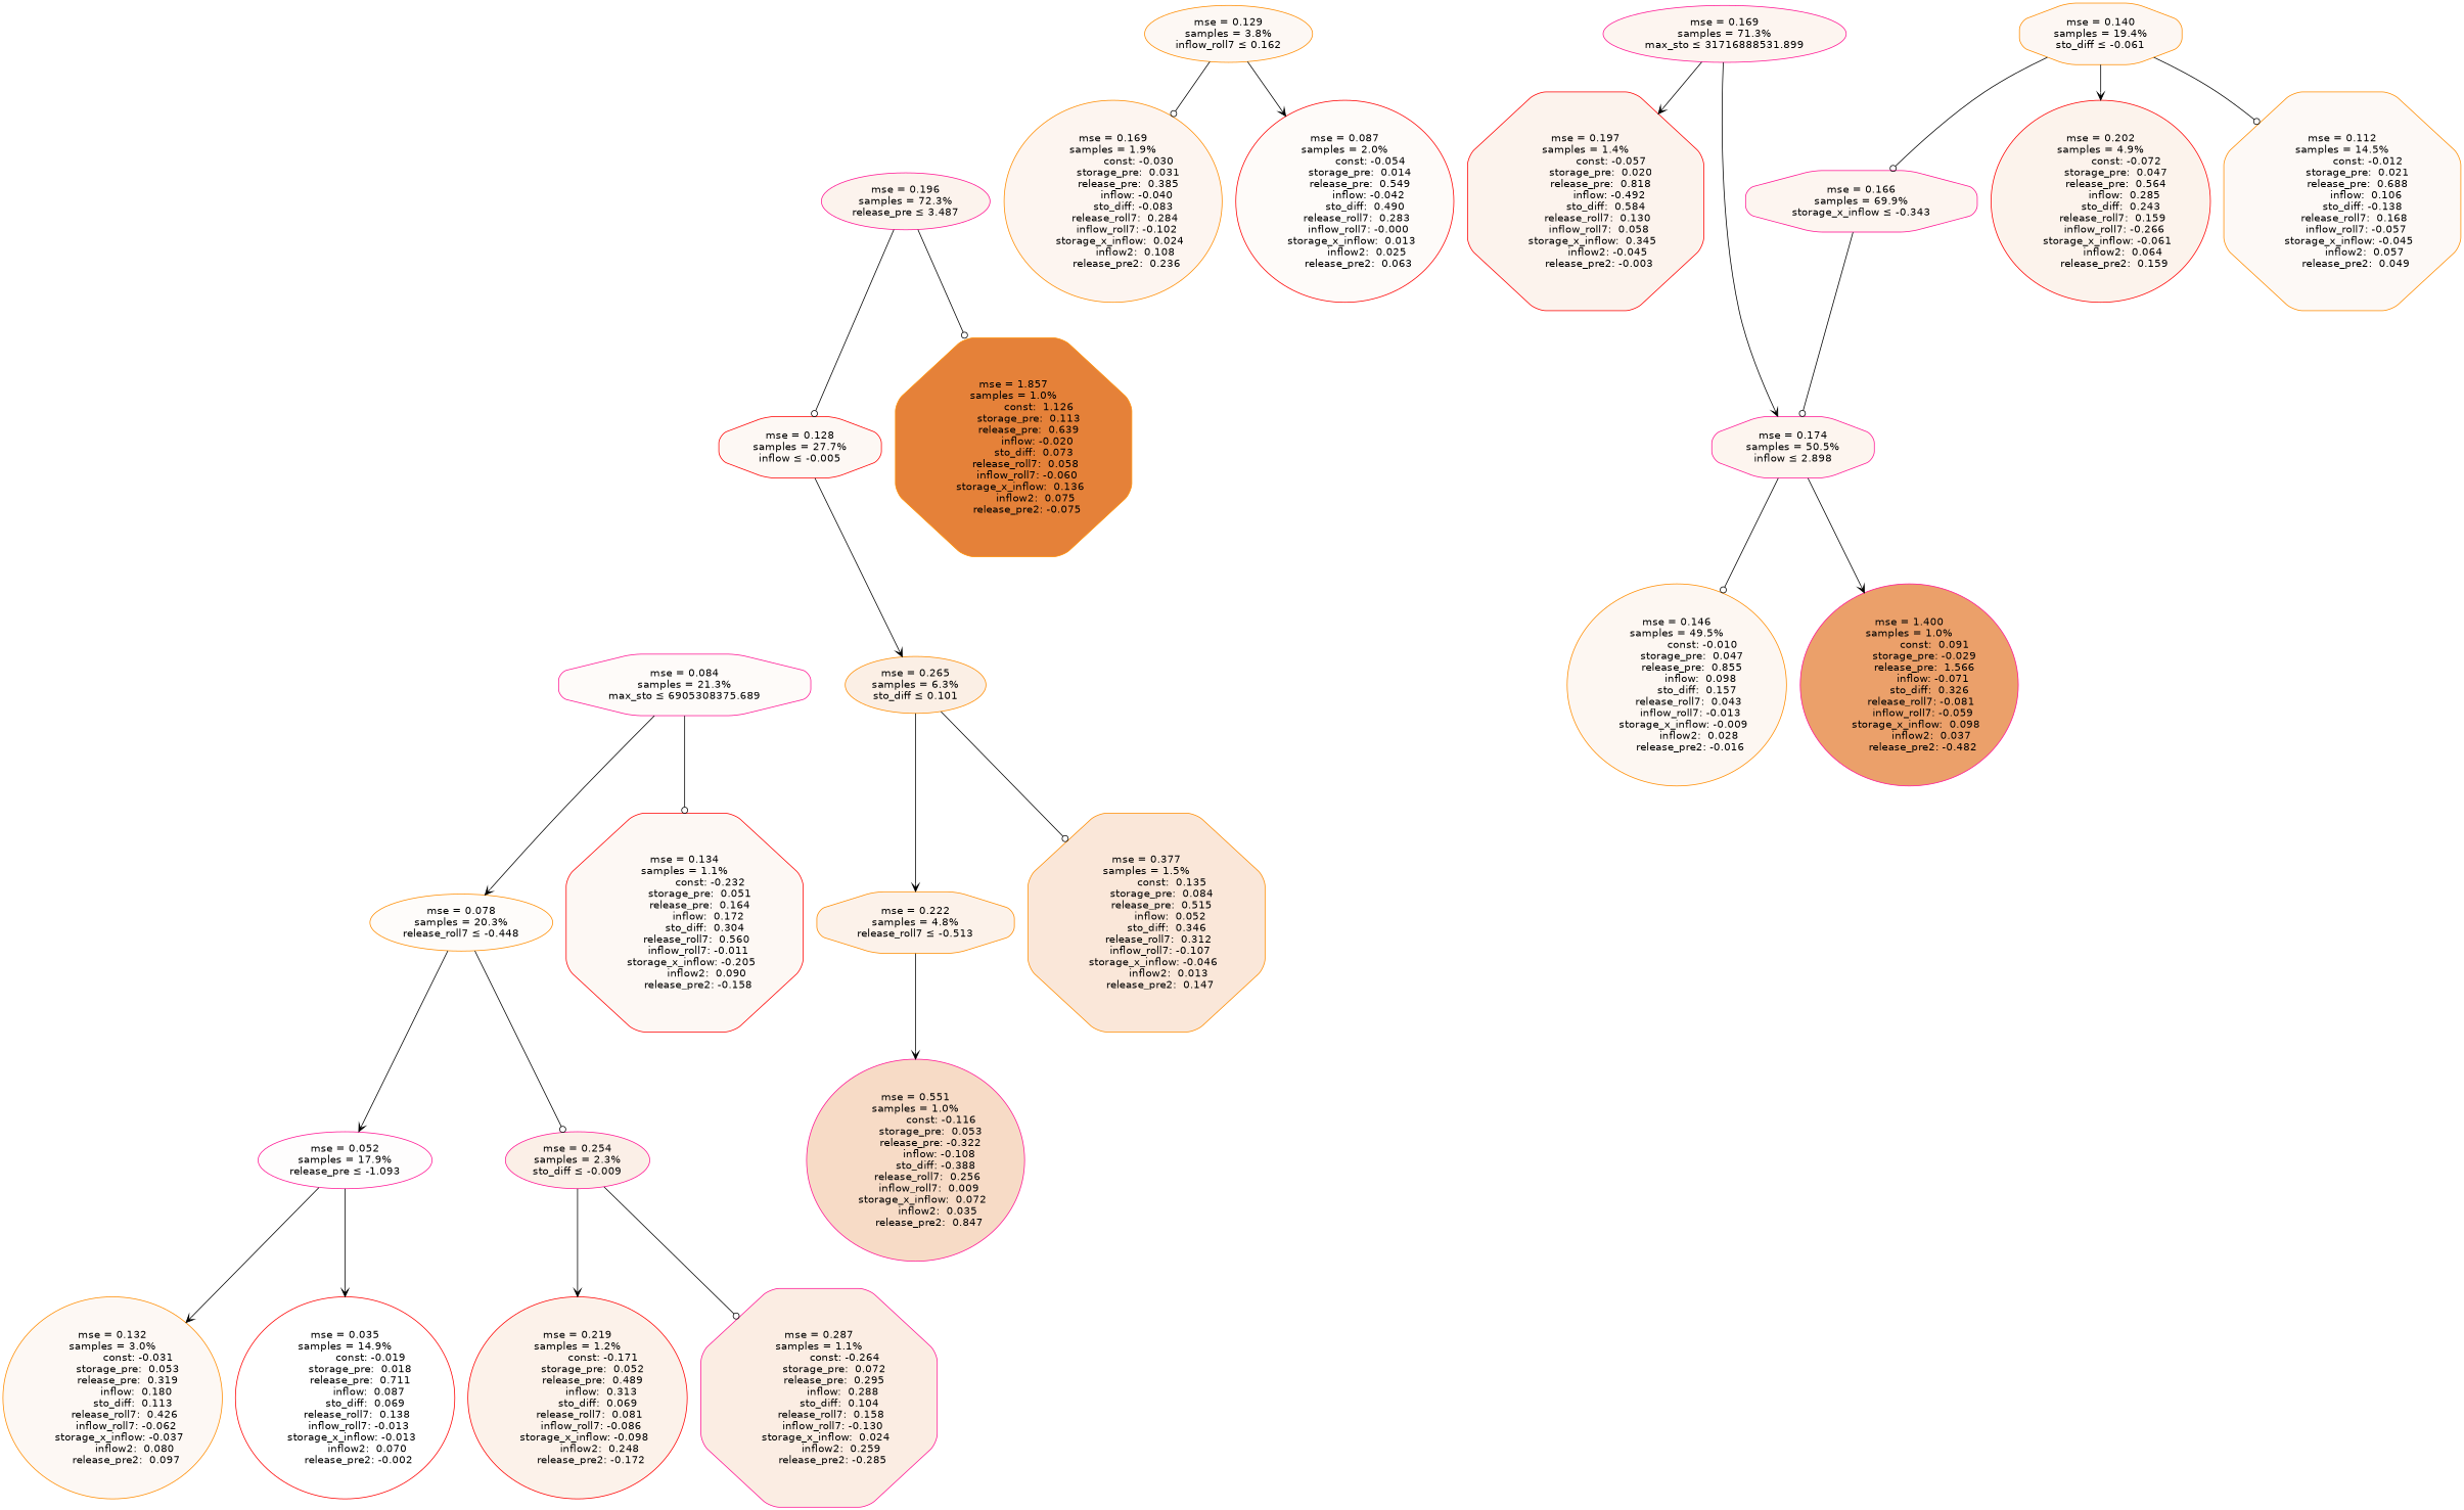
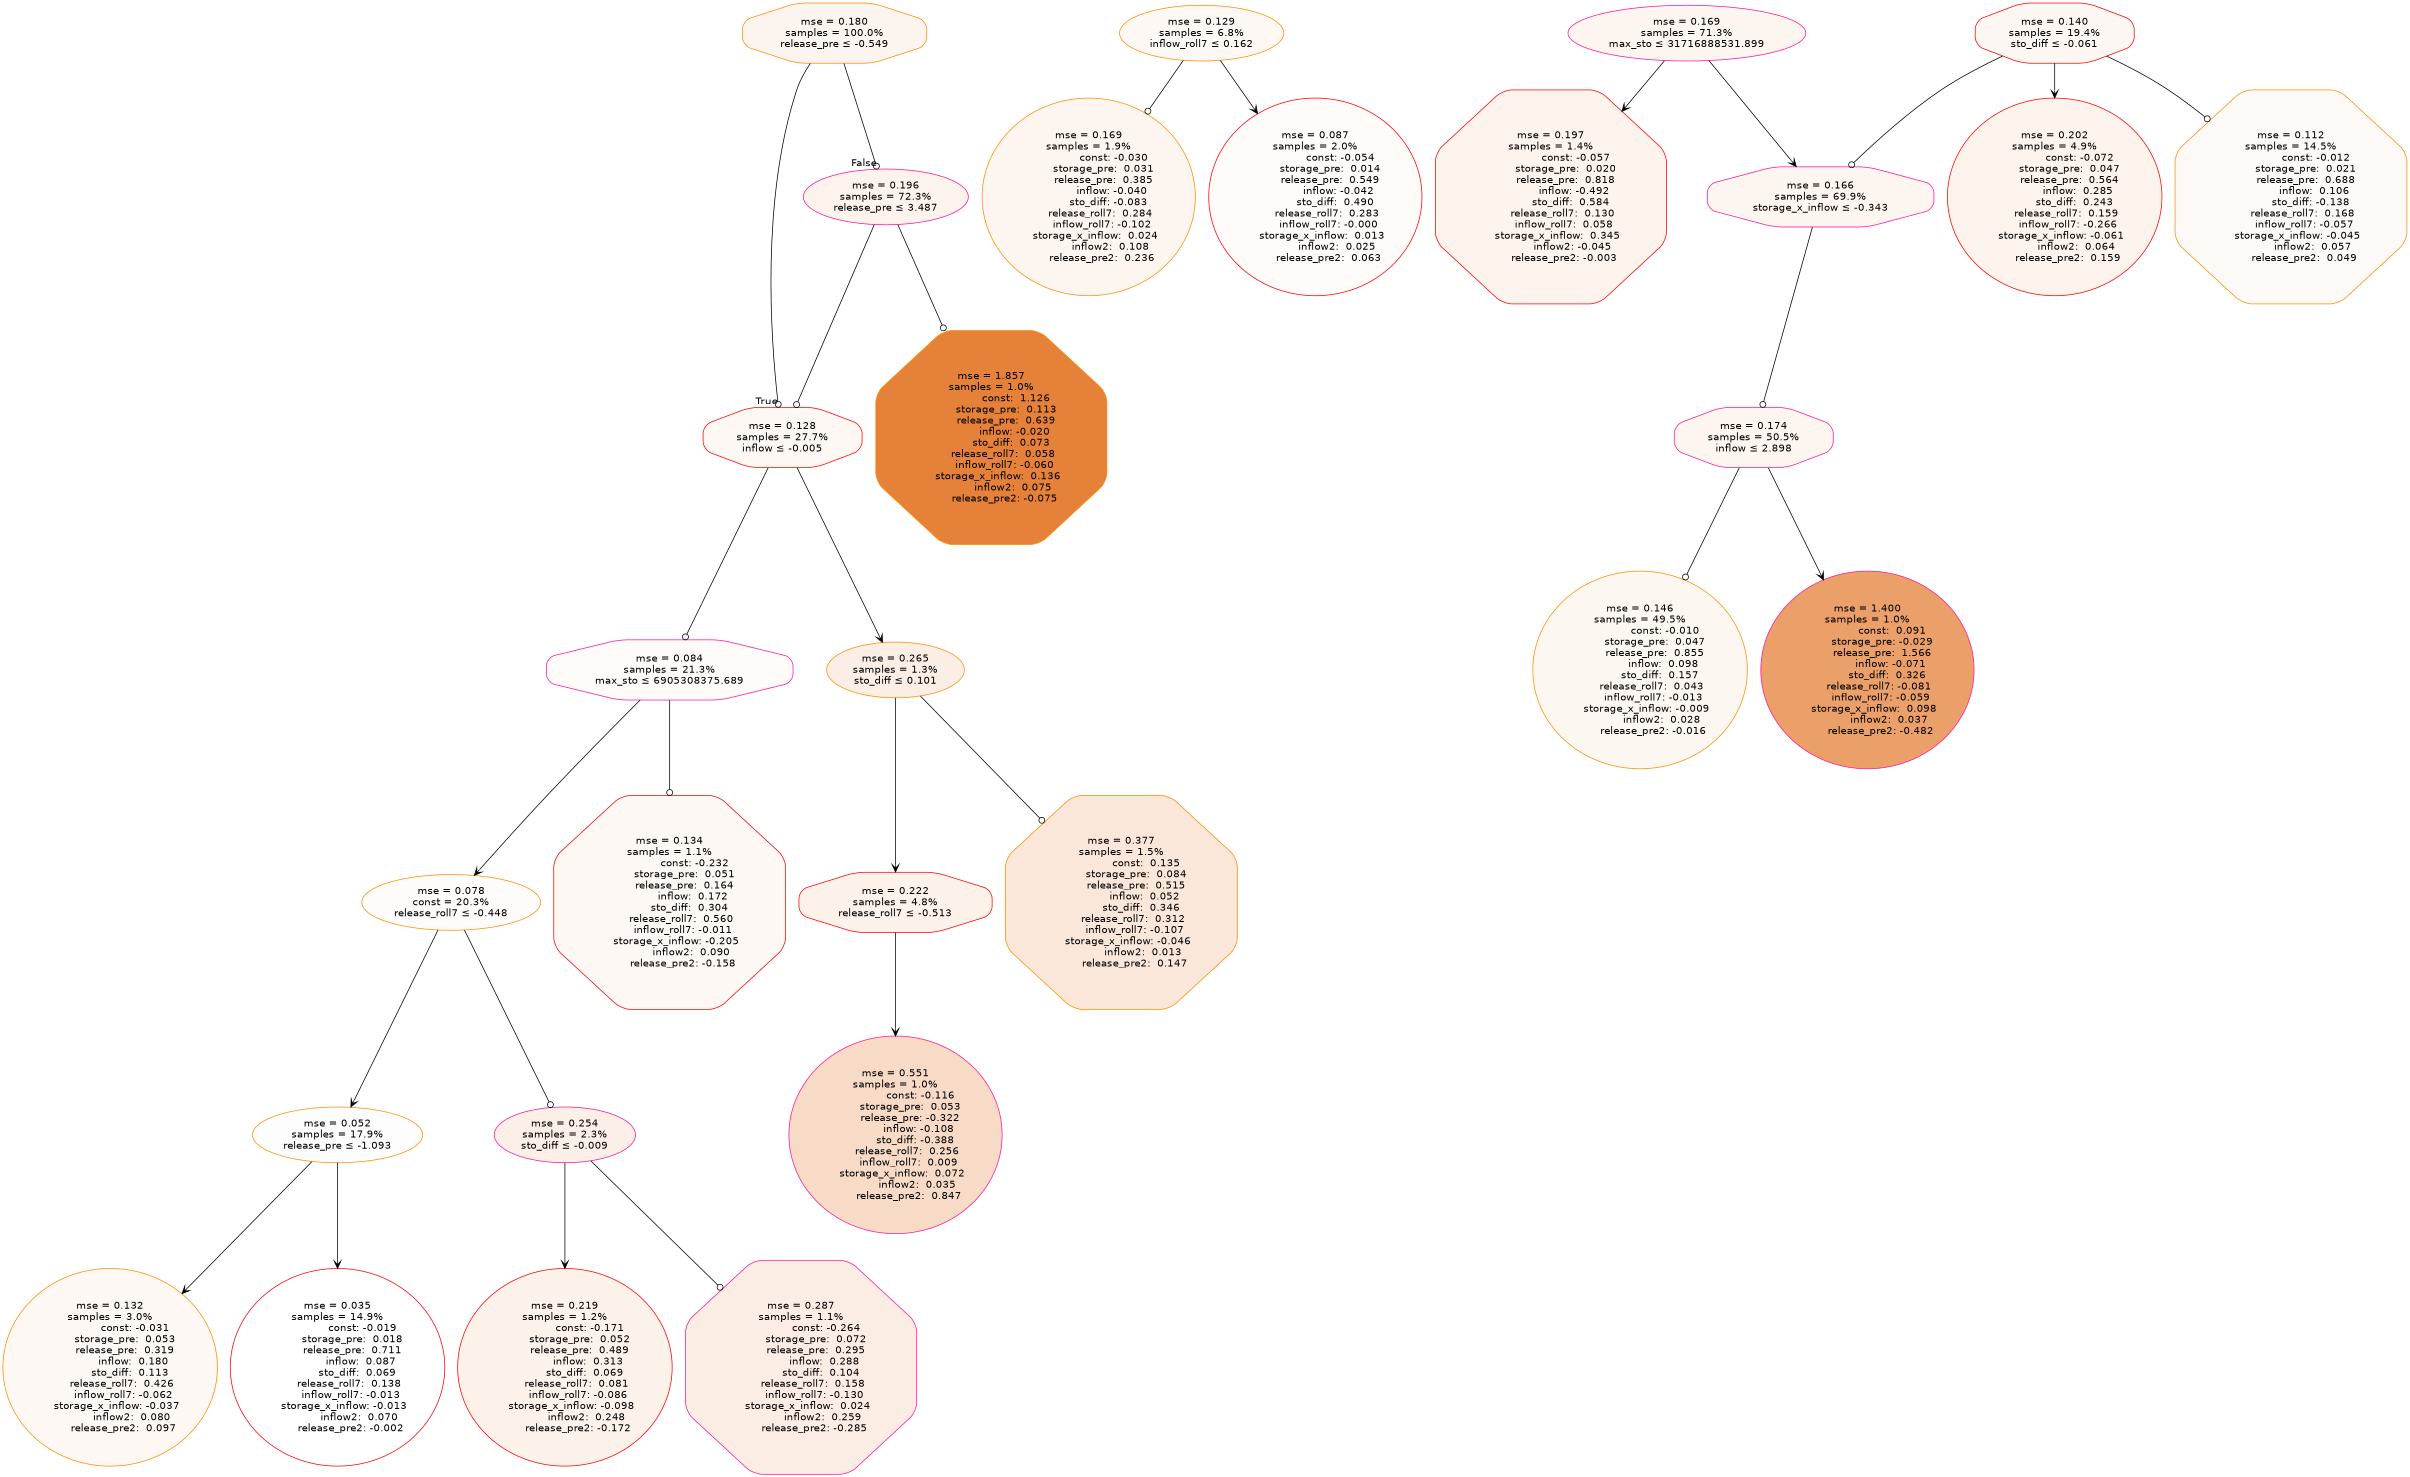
  digraph {
    node [color=darkorange fillcolor="#fdf8f4" fontname=helvetica shape=ellipse style="filled, rounded"]
    edge [arrowhead=odot fontname=helvetica]
+   n1 [fillcolor="#fcf4ef" label="mse = 0.180\nsamples = 100.0%\nrelease_pre &le; -0.549" shape=octagon]
    n2 [color=red label="mse = 0.128\nsamples = 27.7%\ninflow &le; -0.005" shape=octagon]
    n3 [color=deeppink fillcolor="#fcf3ed" label="mse = 0.196\nsamples = 72.3%\nrelease_pre &le; 3.487"]
    n4 [color=deeppink fillcolor="#fefbf9" label="mse = 0.084\nsamples = 21.3%\nmax_sto &le; 6905308375.689" shape=octagon]
-   n5 [fillcolor="#fbefe5" label="mse = 0.265\nsamples = 6.3%\nsto_diff &le; 0.101"]
+   n5 [fillcolor="#fbefe5" label="mse = 0.265\nsamples = 1.3%\nsto_diff &le; 0.101"]
    n6 [fillcolor="#e58139" label="mse = 1.857\nsamples = 1.0%\n               const:  1.126\n         storage_pre:  0.113\n         release_pre:  0.639\n              inflow: -0.020\n            sto_diff:  0.073\n       release_roll7:  0.058\n        inflow_roll7: -0.060\n    storage_x_inflow:  0.136\n             inflow2:  0.075\n        release_pre2: -0.075" shape=octagon]
-   n7 [fillcolor="#fefcfa" label="mse = 0.078\nsamples = 20.3%\nrelease_roll7 &le; -0.448"]
+   n7 [fillcolor="#fefcfa" label="mse = 0.078\nconst = 20.3%\nrelease_roll7 &le; -0.448"]
    n8 [color=red label="mse = 0.134\nsamples = 1.1%\n               const: -0.232\n         storage_pre:  0.051\n         release_pre:  0.164\n              inflow:  0.172\n            sto_diff:  0.304\n       release_roll7:  0.560\n        inflow_roll7: -0.011\n    storage_x_inflow: -0.205\n             inflow2:  0.090\n        release_pre2: -0.158" shape=octagon]
-   n9 [fillcolor="#fcf2ea" label="mse = 0.222\nsamples = 4.8%\nrelease_roll7 &le; -0.513" shape=octagon]
+   n9 [color=red fillcolor="#fcf2ea" label="mse = 0.222\nsamples = 4.8%\nrelease_roll7 &le; -0.513" shape=octagon]
    n10 [fillcolor="#fae7d9" label="mse = 0.377\nsamples = 1.5%\n               const:  0.135\n         storage_pre:  0.084\n         release_pre:  0.515\n              inflow:  0.052\n            sto_diff:  0.346\n       release_roll7:  0.312\n        inflow_roll7: -0.107\n    storage_x_inflow: -0.046\n             inflow2:  0.013\n        release_pre2:  0.147" shape=octagon]
-   n11 [color=deeppink fillcolor="#fefdfd" label="mse = 0.052\nsamples = 17.9%\nrelease_pre &le; -1.093"]
+   n11 [fillcolor="#fefdfd" label="mse = 0.052\nsamples = 17.9%\nrelease_pre &le; -1.093"]
    n12 [color=deeppink fillcolor="#fbefe7" label="mse = 0.254\nsamples = 2.3%\nsto_diff &le; -0.009"]
    n13 [label="mse = 0.132\nsamples = 3.0%\n               const: -0.031\n         storage_pre:  0.053\n         release_pre:  0.319\n              inflow:  0.180\n            sto_diff:  0.113\n       release_roll7:  0.426\n        inflow_roll7: -0.062\n    storage_x_inflow: -0.037\n             inflow2:  0.080\n        release_pre2:  0.097"]
    n14 [color=red fillcolor="#ffffff" label="mse = 0.035\nsamples = 14.9%\n               const: -0.019\n         storage_pre:  0.018\n         release_pre:  0.711\n              inflow:  0.087\n            sto_diff:  0.069\n       release_roll7:  0.138\n        inflow_roll7: -0.013\n    storage_x_inflow: -0.013\n             inflow2:  0.070\n        release_pre2: -0.002"]
    n15 [color=red fillcolor="#fcf2ea" label="mse = 0.219\nsamples = 1.2%\n               const: -0.171\n         storage_pre:  0.052\n         release_pre:  0.489\n              inflow:  0.313\n            sto_diff:  0.069\n       release_roll7:  0.081\n        inflow_roll7: -0.086\n    storage_x_inflow: -0.098\n             inflow2:  0.248\n        release_pre2: -0.172"]
    n16 [color=deeppink fillcolor="#fbede3" label="mse = 0.287\nsamples = 1.1%\n               const: -0.264\n         storage_pre:  0.072\n         release_pre:  0.295\n              inflow:  0.288\n            sto_diff:  0.104\n       release_roll7:  0.158\n        inflow_roll7: -0.130\n    storage_x_inflow:  0.024\n             inflow2:  0.259\n        release_pre2: -0.285" shape=octagon]
    n17 [color=deeppink fillcolor="#f7dbc6" label="mse = 0.551\nsamples = 1.0%\n               const: -0.116\n         storage_pre:  0.053\n         release_pre: -0.322\n              inflow: -0.108\n            sto_diff: -0.388\n       release_roll7:  0.256\n        inflow_roll7:  0.009\n    storage_x_inflow:  0.072\n             inflow2:  0.035\n        release_pre2:  0.847"]
-   n18 [label="mse = 0.129\nsamples = 3.8%\ninflow_roll7 &le; 0.162"]
+   n18 [label="mse = 0.129\nsamples = 6.8%\ninflow_roll7 &le; 0.162"]
    n19 [fillcolor="#fdf5f0" label="mse = 0.169\nsamples = 1.9%\n               const: -0.030\n         storage_pre:  0.031\n         release_pre:  0.385\n              inflow: -0.040\n            sto_diff: -0.083\n       release_roll7:  0.284\n        inflow_roll7: -0.102\n    storage_x_inflow:  0.024\n             inflow2:  0.108\n        release_pre2:  0.236"]
    n20 [color=red fillcolor="#fefbf9" label="mse = 0.087\nsamples = 2.0%\n               const: -0.054\n         storage_pre:  0.014\n         release_pre:  0.549\n              inflow: -0.042\n            sto_diff:  0.490\n       release_roll7:  0.283\n        inflow_roll7: -0.000\n    storage_x_inflow:  0.013\n             inflow2:  0.025\n        release_pre2:  0.063"]
    n21 [color=deeppink fillcolor="#fdf5f0" label="mse = 0.169\nsamples = 71.3%\nmax_sto &le; 31716888531.899"]
    n22 [color=deeppink fillcolor="#fdf5f0" label="mse = 0.166\nsamples = 69.9%\nstorage_x_inflow &le; -0.343" shape=octagon]
    n23 [color=red fillcolor="#fcf3ed" label="mse = 0.197\nsamples = 1.4%\n               const: -0.057\n         storage_pre:  0.020\n         release_pre:  0.818\n              inflow: -0.492\n            sto_diff:  0.584\n       release_roll7:  0.130\n        inflow_roll7:  0.058\n    storage_x_inflow:  0.345\n             inflow2: -0.045\n        release_pre2: -0.003" shape=octagon]
    n24 [color=deeppink fillcolor="#fdf5ef" label="mse = 0.174\nsamples = 50.5%\ninflow &le; 2.898" shape=octagon]
-   n25 [fillcolor="#fdf7f3" label="mse = 0.140\nsamples = 19.4%\nsto_diff &le; -0.061" shape=octagon]
+   n25 [color=red fillcolor="#fdf7f3" label="mse = 0.140\nsamples = 19.4%\nsto_diff &le; -0.061" shape=octagon]
    n26 [color=red fillcolor="#fcf3ec" label="mse = 0.202\nsamples = 4.9%\n               const: -0.072\n         storage_pre:  0.047\n         release_pre:  0.564\n              inflow:  0.285\n            sto_diff:  0.243\n       release_roll7:  0.159\n        inflow_roll7: -0.266\n    storage_x_inflow: -0.061\n             inflow2:  0.064\n        release_pre2:  0.159"]
    n27 [fillcolor="#fdf9f6" label="mse = 0.112\nsamples = 14.5%\n               const: -0.012\n         storage_pre:  0.021\n         release_pre:  0.688\n              inflow:  0.106\n            sto_diff: -0.138\n       release_roll7:  0.168\n        inflow_roll7: -0.057\n    storage_x_inflow: -0.045\n             inflow2:  0.057\n        release_pre2:  0.049" shape=octagon]
    n28 [fillcolor="#fdf7f2" label="mse = 0.146\nsamples = 49.5%\n               const: -0.010\n         storage_pre:  0.047\n         release_pre:  0.855\n              inflow:  0.098\n            sto_diff:  0.157\n       release_roll7:  0.043\n        inflow_roll7: -0.013\n    storage_x_inflow: -0.009\n             inflow2:  0.028\n        release_pre2: -0.016"]
    n29 [color=deeppink fillcolor="#eba06a" label="mse = 1.400\nsamples = 1.0%\n               const:  0.091\n         storage_pre: -0.029\n         release_pre:  1.566\n              inflow: -0.071\n            sto_diff:  0.326\n       release_roll7: -0.081\n        inflow_roll7: -0.059\n    storage_x_inflow:  0.098\n             inflow2:  0.037\n        release_pre2: -0.482"]
+   n1 -> n2 [headlabel=True labelangle=45 labeldistance=2.5]
+   n1 -> n3 [headlabel=False labelangle=-45 labeldistance=2.5]
+   n2 -> n4
    n2 -> n5 [arrowhead=vee]
    n3 -> n2
    n3 -> n6
    n4 -> n7 [arrowhead=vee]
    n4 -> n8
    n5 -> n9 [arrowhead=vee]
    n5 -> n10
    n7 -> n11 [arrowhead=vee]
    n7 -> n12
    n9 -> n17 [arrowhead=vee]
    n11 -> n13 [arrowhead=vee]
    n11 -> n14 [arrowhead=vee]
    n12 -> n15 [arrowhead=vee]
    n12 -> n16
    n18 -> n19
    n18 -> n20 [arrowhead=vee]
-   n21 -> n24 [arrowhead=vee]
+   n21 -> n22 [arrowhead=vee]
    n21 -> n23 [arrowhead=vee]
    n22 -> n24
    n24 -> n28
    n24 -> n29 [arrowhead=vee]
    n25 -> n22
    n25 -> n26 [arrowhead=vee]
    n25 -> n27
  }
